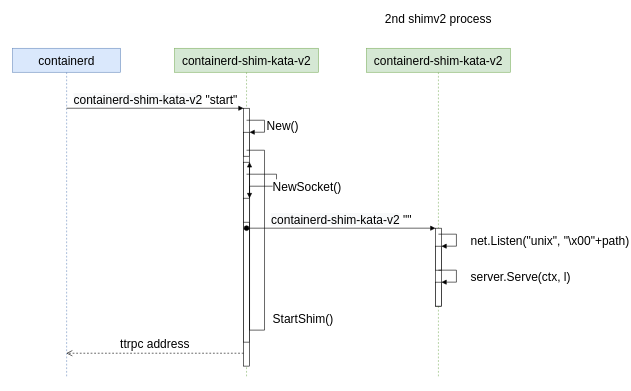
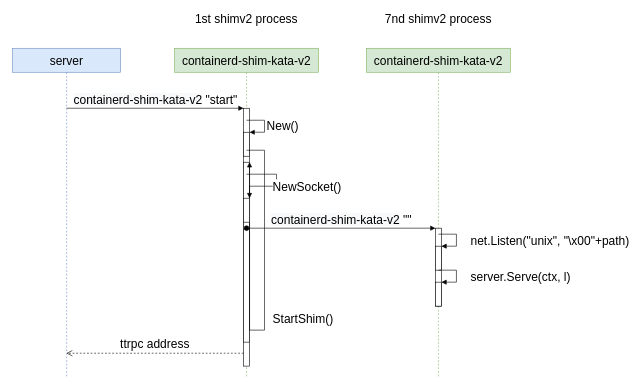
  <mxCell id="0" />
  <mxCell id="1" parent="0" />
  <mxCell id="2" value="containerd-shim-kata-v2" style="shape=umlLifeline;perimeter=lifelinePerimeter;whiteSpace=wrap;html=1;container=1;collapsible=0;recursiveResize=0;outlineConnect=0;fontSize=20;fillColor=#d5e8d4;strokeColor=#82b366;" vertex="1" parent="1"><mxGeometry x="290" y="80" width="240" height="550" as="geometry" /></mxCell>
  <mxCell id="3" value="" style="html=1;points=[];perimeter=orthogonalPerimeter;fontSize=20;" vertex="1" parent="2"><mxGeometry x="115" y="100" width="10" height="430" as="geometry" /></mxCell>
  <mxCell id="4" value="" style="html=1;points=[];perimeter=orthogonalPerimeter;fontSize=20;" vertex="1" parent="2"><mxGeometry x="115" y="140" width="10" height="40" as="geometry" /></mxCell>
  <mxCell id="5" value="New()" style="edgeStyle=orthogonalEdgeStyle;html=1;align=left;spacingLeft=2;endArrow=block;rounded=0;entryX=1;entryY=0;fontSize=20;" edge="1" target="4" parent="2"><mxGeometry relative="1" as="geometry"><mxPoint x="120" y="120" as="sourcePoint" /><Array as="points"><mxPoint x="150" y="120" /></Array></mxGeometry></mxCell>
  <mxCell id="6" value="" style="html=1;points=[];perimeter=orthogonalPerimeter;fontSize=20;" vertex="1" parent="2"><mxGeometry x="115" y="190" width="10" height="300" as="geometry" /></mxCell>
  <mxCell id="7" value="&lt;div&gt;StartShim()&lt;/div&gt;" style="edgeStyle=orthogonalEdgeStyle;html=1;align=left;spacingLeft=2;endArrow=block;rounded=0;entryX=1;entryY=0;fontSize=20;" edge="1" target="6" parent="2"><mxGeometry x="-0.024" y="10" relative="1" as="geometry"><mxPoint x="120" y="170" as="sourcePoint" /><Array as="points"><mxPoint x="150" y="170" /><mxPoint x="150" y="470" /><mxPoint x="125" y="470" /></Array><mxPoint as="offset" /></mxGeometry></mxCell>
  <mxCell id="8" value="" style="html=1;points=[];perimeter=orthogonalPerimeter;fontSize=20;" vertex="1" parent="2"><mxGeometry x="115" y="250" width="10" height="40" as="geometry" /></mxCell>
  <mxCell id="9" value="&lt;div&gt;NewSocket()&lt;/div&gt;" style="edgeStyle=orthogonalEdgeStyle;html=1;align=left;spacingLeft=2;endArrow=block;rounded=0;entryX=1;entryY=0;fontSize=20;" edge="1" target="8" parent="2"><mxGeometry x="0.333" y="-10" relative="1" as="geometry"><mxPoint x="120" y="210" as="sourcePoint" /><Array as="points"><mxPoint x="170" y="210" /><mxPoint x="170" y="230" /></Array><mxPoint x="10" y="10" as="offset" /></mxGeometry></mxCell>
- <mxCell id="10" value="containerd" style="shape=umlLifeline;perimeter=lifelinePerimeter;whiteSpace=wrap;html=1;container=1;collapsible=0;recursiveResize=0;outlineConnect=0;fillColor=#dae8fc;strokeColor=#6c8ebf;fontSize=20;" vertex="1" parent="1"><mxGeometry x="20" y="80" width="180" height="550" as="geometry" /></mxCell>
+ <mxCell id="10" value="server" style="shape=umlLifeline;perimeter=lifelinePerimeter;whiteSpace=wrap;html=1;container=1;collapsible=0;recursiveResize=0;outlineConnect=0;fillColor=#dae8fc;strokeColor=#6c8ebf;fontSize=20;" vertex="1" parent="1"><mxGeometry x="20" y="80" width="180" height="550" as="geometry" /></mxCell>
  <mxCell id="11" value="containerd-shim-kata-v2" style="shape=umlLifeline;perimeter=lifelinePerimeter;whiteSpace=wrap;html=1;container=1;collapsible=0;recursiveResize=0;outlineConnect=0;fontSize=20;fillColor=#d5e8d4;strokeColor=#82b366;" vertex="1" parent="1"><mxGeometry x="610" y="80" width="240" height="550" as="geometry" /></mxCell>
  <mxCell id="12" value="" style="html=1;points=[];perimeter=orthogonalPerimeter;fontSize=20;" vertex="1" parent="11"><mxGeometry x="115" y="300" width="10" height="130" as="geometry" /></mxCell>
  <mxCell id="13" value="&lt;span style=&quot;background-color: rgb(248 , 249 , 250)&quot;&gt;containerd-shim-kata-v2&lt;/span&gt;&amp;nbsp;&quot;&quot;" style="html=1;verticalAlign=bottom;startArrow=oval;endArrow=block;startSize=8;fontSize=20;" edge="1" target="12" parent="11"><mxGeometry relative="1" as="geometry"><mxPoint x="-200" y="300" as="sourcePoint" /></mxGeometry></mxCell>
  <mxCell id="14" value="" style="html=1;points=[];perimeter=orthogonalPerimeter;fontSize=20;" vertex="1" parent="11"><mxGeometry x="115" y="330" width="10" height="40" as="geometry" /></mxCell>
  <mxCell id="15" value="&lt;div&gt;net.Listen(&quot;unix&quot;, &quot;\x00&quot;+path)&lt;/div&gt;" style="edgeStyle=orthogonalEdgeStyle;html=1;align=left;spacingLeft=2;endArrow=block;rounded=0;entryX=1;entryY=0;fontSize=20;" edge="1" target="14" parent="11"><mxGeometry x="0.067" y="20" relative="1" as="geometry"><mxPoint x="120" y="310" as="sourcePoint" /><Array as="points"><mxPoint x="150" y="310" /></Array><mxPoint as="offset" /></mxGeometry></mxCell>
  <mxCell id="16" value="" style="html=1;points=[];perimeter=orthogonalPerimeter;fontSize=20;" vertex="1" parent="11"><mxGeometry x="115" y="390" width="10" height="40" as="geometry" /></mxCell>
  <mxCell id="17" value="server.Serve(ctx, l)" style="edgeStyle=orthogonalEdgeStyle;html=1;align=left;spacingLeft=2;endArrow=block;rounded=0;entryX=1;entryY=0;fontSize=20;" edge="1" target="16" parent="11"><mxGeometry x="0.067" y="20" relative="1" as="geometry"><mxPoint x="120" y="370" as="sourcePoint" /><Array as="points"><mxPoint x="150" y="370" /></Array><mxPoint as="offset" /></mxGeometry></mxCell>
  <mxCell id="18" value="&lt;span style=&quot;background-color: rgb(248 , 249 , 250)&quot;&gt;containerd-shim-kata-v2&lt;/span&gt;&amp;nbsp;&quot;start&quot;" style="html=1;verticalAlign=bottom;endArrow=block;entryX=0;entryY=0;fontSize=20;" edge="1" target="3" parent="1"><mxGeometry relative="1" as="geometry"><mxPoint x="110" y="180" as="sourcePoint" /></mxGeometry></mxCell>
  <mxCell id="19" value="ttrpc address" style="html=1;verticalAlign=bottom;endArrow=open;dashed=1;endSize=8;exitX=0;exitY=0.95;fontSize=20;" edge="1" source="3" parent="1" target="10"><mxGeometry relative="1" as="geometry"><mxPoint x="110" y="256" as="targetPoint" /></mxGeometry></mxCell>
- <mxCell id="21" value="2nd shimv2 process" style="text;html=1;strokeColor=none;fillColor=none;align=center;verticalAlign=middle;whiteSpace=wrap;rounded=0;fontSize=20;" vertex="1" parent="1"><mxGeometry x="615" y="20" width="230" height="20" as="geometry" /></mxCell>
+ <mxCell id="20" value="1st shimv2 process" style="text;html=1;strokeColor=none;fillColor=none;align=center;verticalAlign=middle;whiteSpace=wrap;rounded=0;fontSize=20;" vertex="1" parent="1"><mxGeometry x="295" y="20" width="230" height="20" as="geometry" /></mxCell>
+ <mxCell id="21" value="7nd shimv2 process" style="text;html=1;strokeColor=none;fillColor=none;align=center;verticalAlign=middle;whiteSpace=wrap;rounded=0;fontSize=20;" vertex="1" parent="1"><mxGeometry x="615" y="20" width="230" height="20" as="geometry" /></mxCell>
